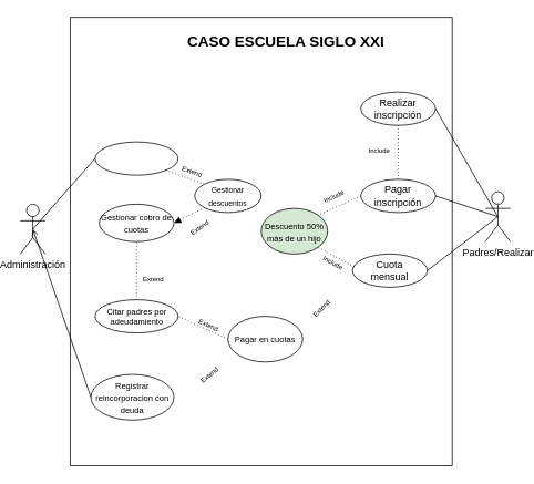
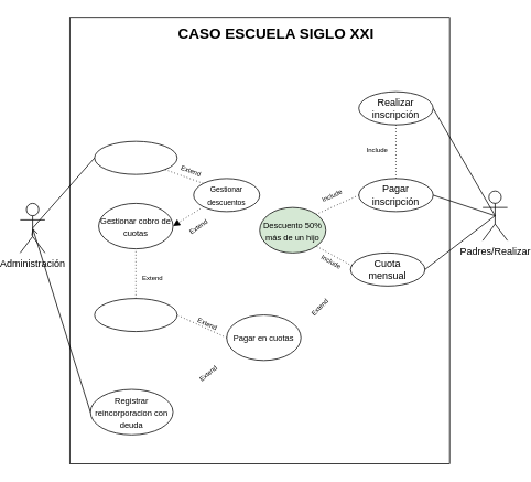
  <mxCell id="0" />
  <mxCell id="1" parent="0" />
  <mxCell id="2" value="" style="rounded=0;whiteSpace=wrap;html=1;fillColor=default;" vertex="1" parent="1"><mxGeometry x="80" y="20" width="460" height="540" as="geometry" /></mxCell>
- <mxCell id="3" value="&lt;font style=&quot;font-size: 18px;&quot;&gt;&lt;b&gt;CASO ESCUELA SIGLO XXI&lt;/b&gt;&lt;/font&gt;" style="text;html=1;align=center;verticalAlign=middle;whiteSpace=wrap;rounded=0;" vertex="1" parent="1"><mxGeometry x="215" y="40" width="250" height="20" as="geometry" /></mxCell>
+ <mxCell id="3" value="&lt;font style=&quot;font-size: 18px;&quot;&gt;&lt;b&gt;CASO ESCUELA SIGLO XXI&lt;/b&gt;&lt;/font&gt;" style="text;html=1;align=center;verticalAlign=middle;whiteSpace=wrap;rounded=0;" vertex="1" parent="1"><mxGeometry x="205" y="30" width="250" height="20" as="geometry" /></mxCell>
  <mxCell id="4" value="Administración" style="shape=umlActor;verticalLabelPosition=bottom;verticalAlign=top;html=1;outlineConnect=0;" vertex="1" parent="1"><mxGeometry x="20" y="245" width="30" height="60" as="geometry" /></mxCell>
  <mxCell id="5" value="Padres/Realizar" style="shape=umlActor;verticalLabelPosition=bottom;verticalAlign=top;html=1;outlineConnect=0;" vertex="1" parent="1"><mxGeometry x="580" y="230" width="30" height="60" as="geometry" /></mxCell>
  <mxCell id="6" value="" style="endArrow=none;html=1;rounded=0;exitX=1;exitY=0.5;exitDx=0;exitDy=0;entryX=0.5;entryY=0.5;entryDx=0;entryDy=0;entryPerimeter=0;" edge="1" parent="1" source="8" target="5"><mxGeometry width="50" height="50" relative="1" as="geometry"><mxPoint x="190" y="290" as="sourcePoint" /><mxPoint x="240" y="240" as="targetPoint" /></mxGeometry></mxCell>
  <mxCell id="7" value="" style="group" vertex="1" connectable="0" parent="1"><mxGeometry x="430" y="110" width="90" height="40" as="geometry" /></mxCell>
  <mxCell id="8" value="" style="ellipse;whiteSpace=wrap;html=1;" vertex="1" parent="7"><mxGeometry width="90" height="40" as="geometry" /></mxCell>
  <mxCell id="9" value="Realizar inscripción" style="text;html=1;align=center;verticalAlign=middle;whiteSpace=wrap;rounded=0;" vertex="1" parent="7"><mxGeometry x="10" y="5" width="70" height="30" as="geometry" /></mxCell>
  <mxCell id="10" value="" style="group" vertex="1" connectable="0" parent="1"><mxGeometry x="430" y="215" width="90" height="40" as="geometry" /></mxCell>
  <mxCell id="11" value="" style="ellipse;whiteSpace=wrap;html=1;" vertex="1" parent="10"><mxGeometry width="90" height="40" as="geometry" /></mxCell>
  <mxCell id="12" value="Pagar inscripción" style="text;html=1;align=center;verticalAlign=middle;whiteSpace=wrap;rounded=0;" vertex="1" parent="10"><mxGeometry x="10" y="5" width="70" height="30" as="geometry" /></mxCell>
  <mxCell id="13" value="" style="endArrow=none;html=1;rounded=0;entryX=0.5;entryY=0.5;entryDx=0;entryDy=0;entryPerimeter=0;exitX=1;exitY=0.5;exitDx=0;exitDy=0;" edge="1" parent="1" source="11" target="5"><mxGeometry width="50" height="50" relative="1" as="geometry"><mxPoint x="490" y="290" as="sourcePoint" /><mxPoint x="580" y="330" as="targetPoint" /></mxGeometry></mxCell>
  <mxCell id="14" value="&lt;font style=&quot;font-size: 10px;&quot;&gt;Descuento 50% más de un hijo&lt;/font&gt;" style="ellipse;whiteSpace=wrap;html=1;fillColor=#d5e8d4;" vertex="1" parent="1"><mxGeometry x="310" y="250" width="80" height="55" as="geometry" /></mxCell>
  <mxCell id="15" value="" style="group" vertex="1" connectable="0" parent="1"><mxGeometry x="420" y="305" width="90" height="40" as="geometry" /></mxCell>
  <mxCell id="16" value="" style="ellipse;whiteSpace=wrap;html=1;" vertex="1" parent="15"><mxGeometry width="90" height="40" as="geometry" /></mxCell>
  <mxCell id="17" value="Cuota mensual" style="text;html=1;align=center;verticalAlign=middle;whiteSpace=wrap;rounded=0;" vertex="1" parent="15"><mxGeometry x="10" y="5" width="70" height="30" as="geometry" /></mxCell>
  <mxCell id="18" value="" style="endArrow=none;html=1;rounded=0;exitX=1;exitY=0.5;exitDx=0;exitDy=0;" edge="1" parent="1" source="16"><mxGeometry width="50" height="50" relative="1" as="geometry"><mxPoint x="500" y="315" as="sourcePoint" /><mxPoint x="595" y="260" as="targetPoint" /></mxGeometry></mxCell>
  <mxCell id="19" value="" style="endArrow=none;dashed=1;html=1;dashPattern=1 3;strokeWidth=1;rounded=0;entryX=0.5;entryY=1;entryDx=0;entryDy=0;exitX=0.5;exitY=0;exitDx=0;exitDy=0;" edge="1" parent="1" source="11" target="8"><mxGeometry width="50" height="50" relative="1" as="geometry"><mxPoint x="455" y="220" as="sourcePoint" /><mxPoint x="450" y="150" as="targetPoint" /></mxGeometry></mxCell>
  <mxCell id="20" value="&lt;font style=&quot;font-size: 8px;&quot;&gt;Include&lt;/font&gt;" style="text;html=1;align=center;verticalAlign=middle;whiteSpace=wrap;rounded=0;" vertex="1" parent="1"><mxGeometry x="430" y="170" width="45" height="20" as="geometry" /></mxCell>
  <mxCell id="21" value="" style="endArrow=none;dashed=1;html=1;dashPattern=1 3;strokeWidth=1;rounded=0;entryX=1;entryY=0;entryDx=0;entryDy=0;exitX=0;exitY=0.5;exitDx=0;exitDy=0;" edge="1" parent="1" source="11" target="14"><mxGeometry width="50" height="50" relative="1" as="geometry"><mxPoint x="465" y="225" as="sourcePoint" /><mxPoint x="465" y="160" as="targetPoint" /></mxGeometry></mxCell>
  <mxCell id="22" value="" style="endArrow=none;dashed=1;html=1;dashPattern=1 3;strokeWidth=1;rounded=0;entryX=1;entryY=1;entryDx=0;entryDy=0;exitX=0.023;exitY=0.394;exitDx=0;exitDy=0;exitPerimeter=0;" edge="1" parent="1" source="16" target="14"><mxGeometry width="50" height="50" relative="1" as="geometry"><mxPoint x="420" y="245" as="sourcePoint" /><mxPoint x="387" y="268" as="targetPoint" /></mxGeometry></mxCell>
  <mxCell id="23" value="&lt;font style=&quot;font-size: 8px;&quot;&gt;Include&lt;/font&gt;" style="text;html=1;align=center;verticalAlign=middle;whiteSpace=wrap;rounded=0;rotation=-25;" vertex="1" parent="1"><mxGeometry x="375" y="225" width="45" height="20" as="geometry" /></mxCell>
  <mxCell id="24" value="&lt;font style=&quot;font-size: 8px;&quot;&gt;Include&lt;/font&gt;" style="text;html=1;align=center;verticalAlign=middle;whiteSpace=wrap;rounded=0;rotation=30;" vertex="1" parent="1"><mxGeometry x="375" y="305" width="45" height="20" as="geometry" /></mxCell>
  <mxCell id="25" value="" style="group" vertex="1" connectable="0" parent="1"><mxGeometry x="110" y="360" width="140" height="40" as="geometry" /></mxCell>
  <mxCell id="26" value="" style="ellipse;whiteSpace=wrap;html=1;" vertex="1" parent="25"><mxGeometry width="100" height="40" as="geometry" /></mxCell>
- <mxCell id="27" value="Citar padres por adeudamiento" style="text;html=1;align=center;verticalAlign=middle;whiteSpace=wrap;rounded=0;fontSize=10;" vertex="1" parent="25"><mxGeometry x="8.63" y="5" width="82.73" height="30" as="geometry" /></mxCell>
  <mxCell id="28" value="" style="endArrow=none;dashed=1;html=1;dashPattern=1 3;strokeWidth=1;rounded=0;exitX=0.5;exitY=0;exitDx=0;exitDy=0;entryX=0.5;entryY=1;entryDx=0;entryDy=0;" edge="1" parent="1" source="26" target="41"><mxGeometry width="50" height="50" relative="1" as="geometry"><mxPoint x="170" y="370" as="sourcePoint" /><mxPoint x="160" y="295" as="targetPoint" /></mxGeometry></mxCell>
  <mxCell id="29" value="&lt;span style=&quot;font-size: 8px;&quot;&gt;Extend&lt;/span&gt;" style="text;html=1;align=center;verticalAlign=middle;whiteSpace=wrap;rounded=0;" vertex="1" parent="1"><mxGeometry x="157.5" y="325" width="45" height="20" as="geometry" /></mxCell>
  <mxCell id="30" value="&lt;font style=&quot;font-size: 10px;&quot;&gt;Pagar en cuotas&lt;/font&gt;" style="ellipse;whiteSpace=wrap;html=1;" vertex="1" parent="1"><mxGeometry x="270" y="380" width="90" height="55" as="geometry" /></mxCell>
  <mxCell id="31" value="" style="endArrow=none;dashed=1;html=1;dashPattern=1 3;strokeWidth=1;rounded=0;exitX=0;exitY=0.5;exitDx=0;exitDy=0;entryX=1;entryY=0.5;entryDx=0;entryDy=0;" edge="1" parent="1" source="30" target="26"><mxGeometry width="50" height="50" relative="1" as="geometry"><mxPoint x="240" y="450" as="sourcePoint" /><mxPoint x="240" y="390" as="targetPoint" /></mxGeometry></mxCell>
  <mxCell id="32" value="&lt;span style=&quot;font-size: 8px;&quot;&gt;Extend&lt;/span&gt;" style="text;html=1;align=center;verticalAlign=middle;whiteSpace=wrap;rounded=0;rotation=25;" vertex="1" parent="1"><mxGeometry x="225" y="380" width="45" height="20" as="geometry" /></mxCell>
  <mxCell id="33" value="&lt;span style=&quot;font-size: 8px;&quot;&gt;Extend&lt;/span&gt;" style="text;html=1;align=center;verticalAlign=middle;whiteSpace=wrap;rounded=0;rotation=-45;" vertex="1" parent="1"><mxGeometry x="360" y="360" width="45" height="20" as="geometry" /></mxCell>
  <mxCell id="34" value="" style="group" vertex="1" connectable="0" parent="1"><mxGeometry x="110" y="170" width="165" height="40" as="geometry" /></mxCell>
  <mxCell id="35" value="" style="ellipse;whiteSpace=wrap;html=1;" vertex="1" parent="34"><mxGeometry width="100" height="40" as="geometry" /></mxCell>
  <mxCell id="36" value="" style="endArrow=none;html=1;rounded=0;entryX=0.5;entryY=0.5;entryDx=0;entryDy=0;entryPerimeter=0;exitX=0;exitY=0.5;exitDx=0;exitDy=0;" edge="1" parent="1" source="35" target="4"><mxGeometry width="50" height="50" relative="1" as="geometry"><mxPoint x="130" y="300" as="sourcePoint" /><mxPoint x="45" y="300" as="targetPoint" /></mxGeometry></mxCell>
  <mxCell id="37" value="&lt;font style=&quot;font-size: 9px;&quot;&gt;Gestionar descuentos&lt;/font&gt;" style="ellipse;whiteSpace=wrap;html=1;" vertex="1" parent="1"><mxGeometry x="230" y="215" width="80" height="40" as="geometry" /></mxCell>
  <mxCell id="38" value="" style="endArrow=block;dashed=1;html=1;dashPattern=1 3;strokeWidth=1;rounded=0;entryX=1;entryY=0.5;entryDx=0;entryDy=0;exitX=0;exitY=1;exitDx=0;exitDy=0;" edge="1" parent="1" source="37" target="41"><mxGeometry width="50" height="50" relative="1" as="geometry"><mxPoint x="440" y="245" as="sourcePoint" /><mxPoint x="210" y="275" as="targetPoint" /></mxGeometry></mxCell>
  <mxCell id="39" value="" style="endArrow=none;dashed=1;html=1;dashPattern=1 3;strokeWidth=1;rounded=0;entryX=0;entryY=0;entryDx=0;entryDy=0;exitX=1;exitY=1;exitDx=0;exitDy=0;" edge="1" parent="1" source="35" target="37"><mxGeometry width="50" height="50" relative="1" as="geometry"><mxPoint x="247" y="259" as="sourcePoint" /><mxPoint x="230" y="285" as="targetPoint" /></mxGeometry></mxCell>
  <mxCell id="40" value="&lt;span style=&quot;font-size: 8px;&quot;&gt;Extend&lt;/span&gt;" style="text;html=1;align=center;verticalAlign=middle;whiteSpace=wrap;rounded=0;rotation=-35;" vertex="1" parent="1"><mxGeometry x="212.5" y="262.5" width="45" height="20" as="geometry" /></mxCell>
- <mxCell id="41" value="&lt;font style=&quot;font-size: 10px;&quot;&gt;Gestionar cobro de cuotas&lt;/font&gt;" style="ellipse;whiteSpace=wrap;html=1;" vertex="1" parent="1"><mxGeometry x="115" y="245" width="90" height="45" as="geometry" /></mxCell>
+ <mxCell id="41" value="&lt;font style=&quot;font-size: 10px;&quot;&gt;Gestionar cobro de cuotas&lt;/font&gt;" style="ellipse;whiteSpace=wrap;html=1;" vertex="1" parent="1"><mxGeometry x="115" y="245" width="90" height="55" as="geometry" /></mxCell>
  <mxCell id="42" value="&lt;span style=&quot;font-size: 8px;&quot;&gt;Extend&lt;/span&gt;" style="text;html=1;align=center;verticalAlign=middle;whiteSpace=wrap;rounded=0;rotation=20;" vertex="1" parent="1"><mxGeometry x="205" y="195" width="45" height="20" as="geometry" /></mxCell>
- <mxCell id="43" value="&lt;font style=&quot;font-size: 10px;&quot;&gt;Registrar reincorporacion con deuda&lt;/font&gt;" style="ellipse;whiteSpace=wrap;html=1;" vertex="1" parent="1"><mxGeometry x="105" y="450" width="100" height="55" as="geometry" /></mxCell>
+ <mxCell id="43" value="&lt;font style=&quot;font-size: 10px;&quot;&gt;Registrar reincorporacion con deuda&lt;/font&gt;" style="ellipse;whiteSpace=wrap;html=1;" vertex="1" parent="1"><mxGeometry x="105" y="470" width="100" height="55" as="geometry" /></mxCell>
  <mxCell id="44" value="" style="endArrow=open;html=1;rounded=0;entryX=0.5;entryY=0.5;entryDx=0;entryDy=0;entryPerimeter=0;exitX=0;exitY=0.5;exitDx=0;exitDy=0;" edge="1" parent="1" source="43" target="4"><mxGeometry width="50" height="50" relative="1" as="geometry"><mxPoint x="121" y="289" as="sourcePoint" /><mxPoint x="45" y="285" as="targetPoint" /></mxGeometry></mxCell>
  <mxCell id="45" value="&lt;span style=&quot;font-size: 8px;&quot;&gt;Extend&lt;/span&gt;" style="text;html=1;align=center;verticalAlign=middle;whiteSpace=wrap;rounded=0;rotation=-40;" vertex="1" parent="1"><mxGeometry x="225" y="440" width="45" height="20" as="geometry" /></mxCell>
